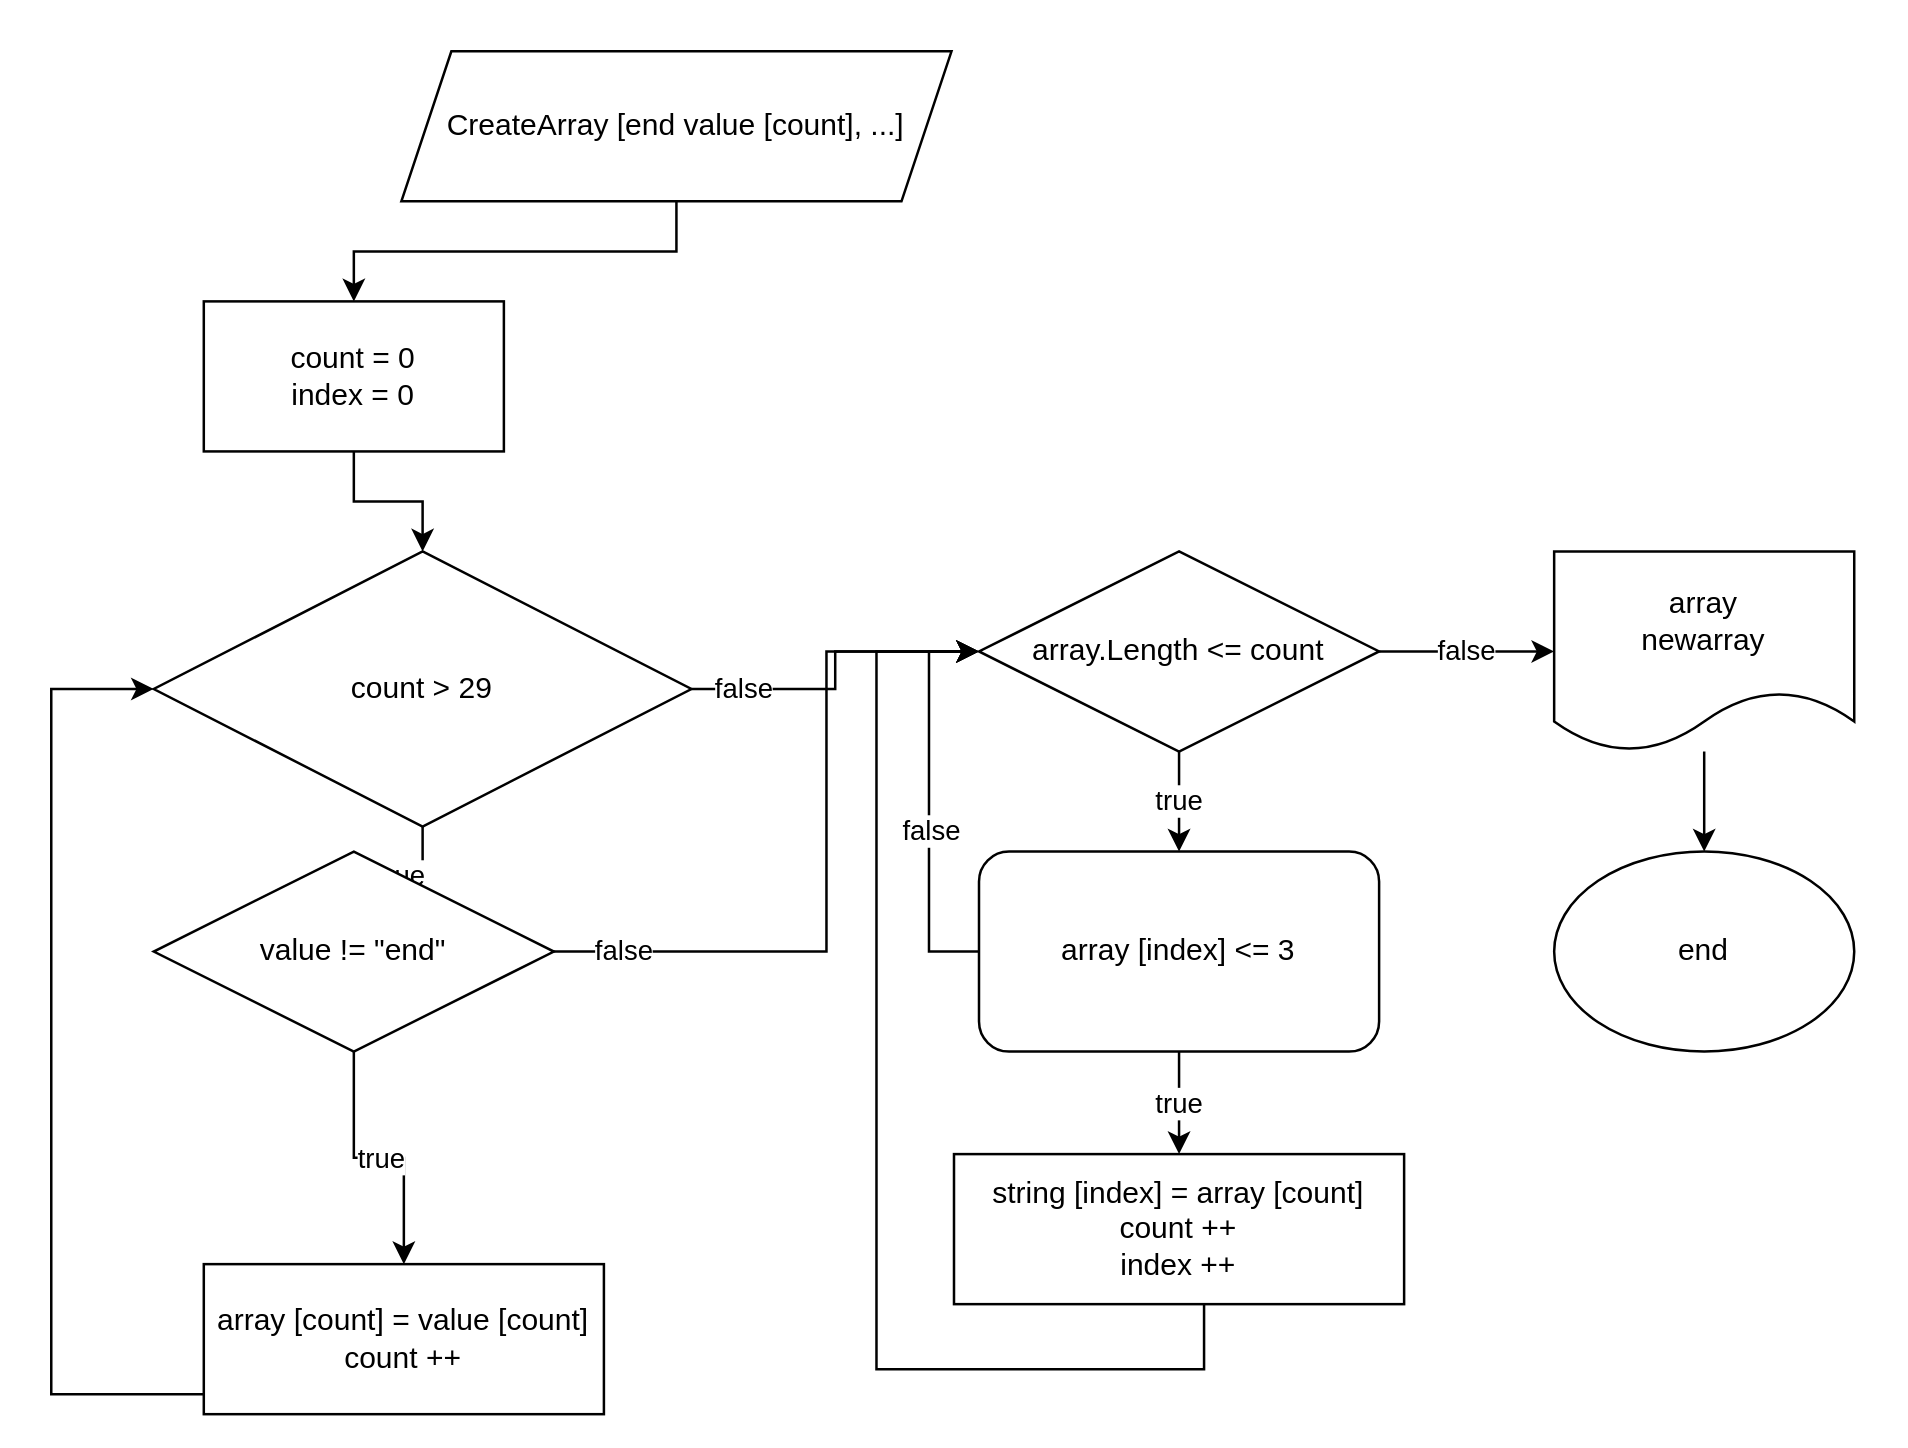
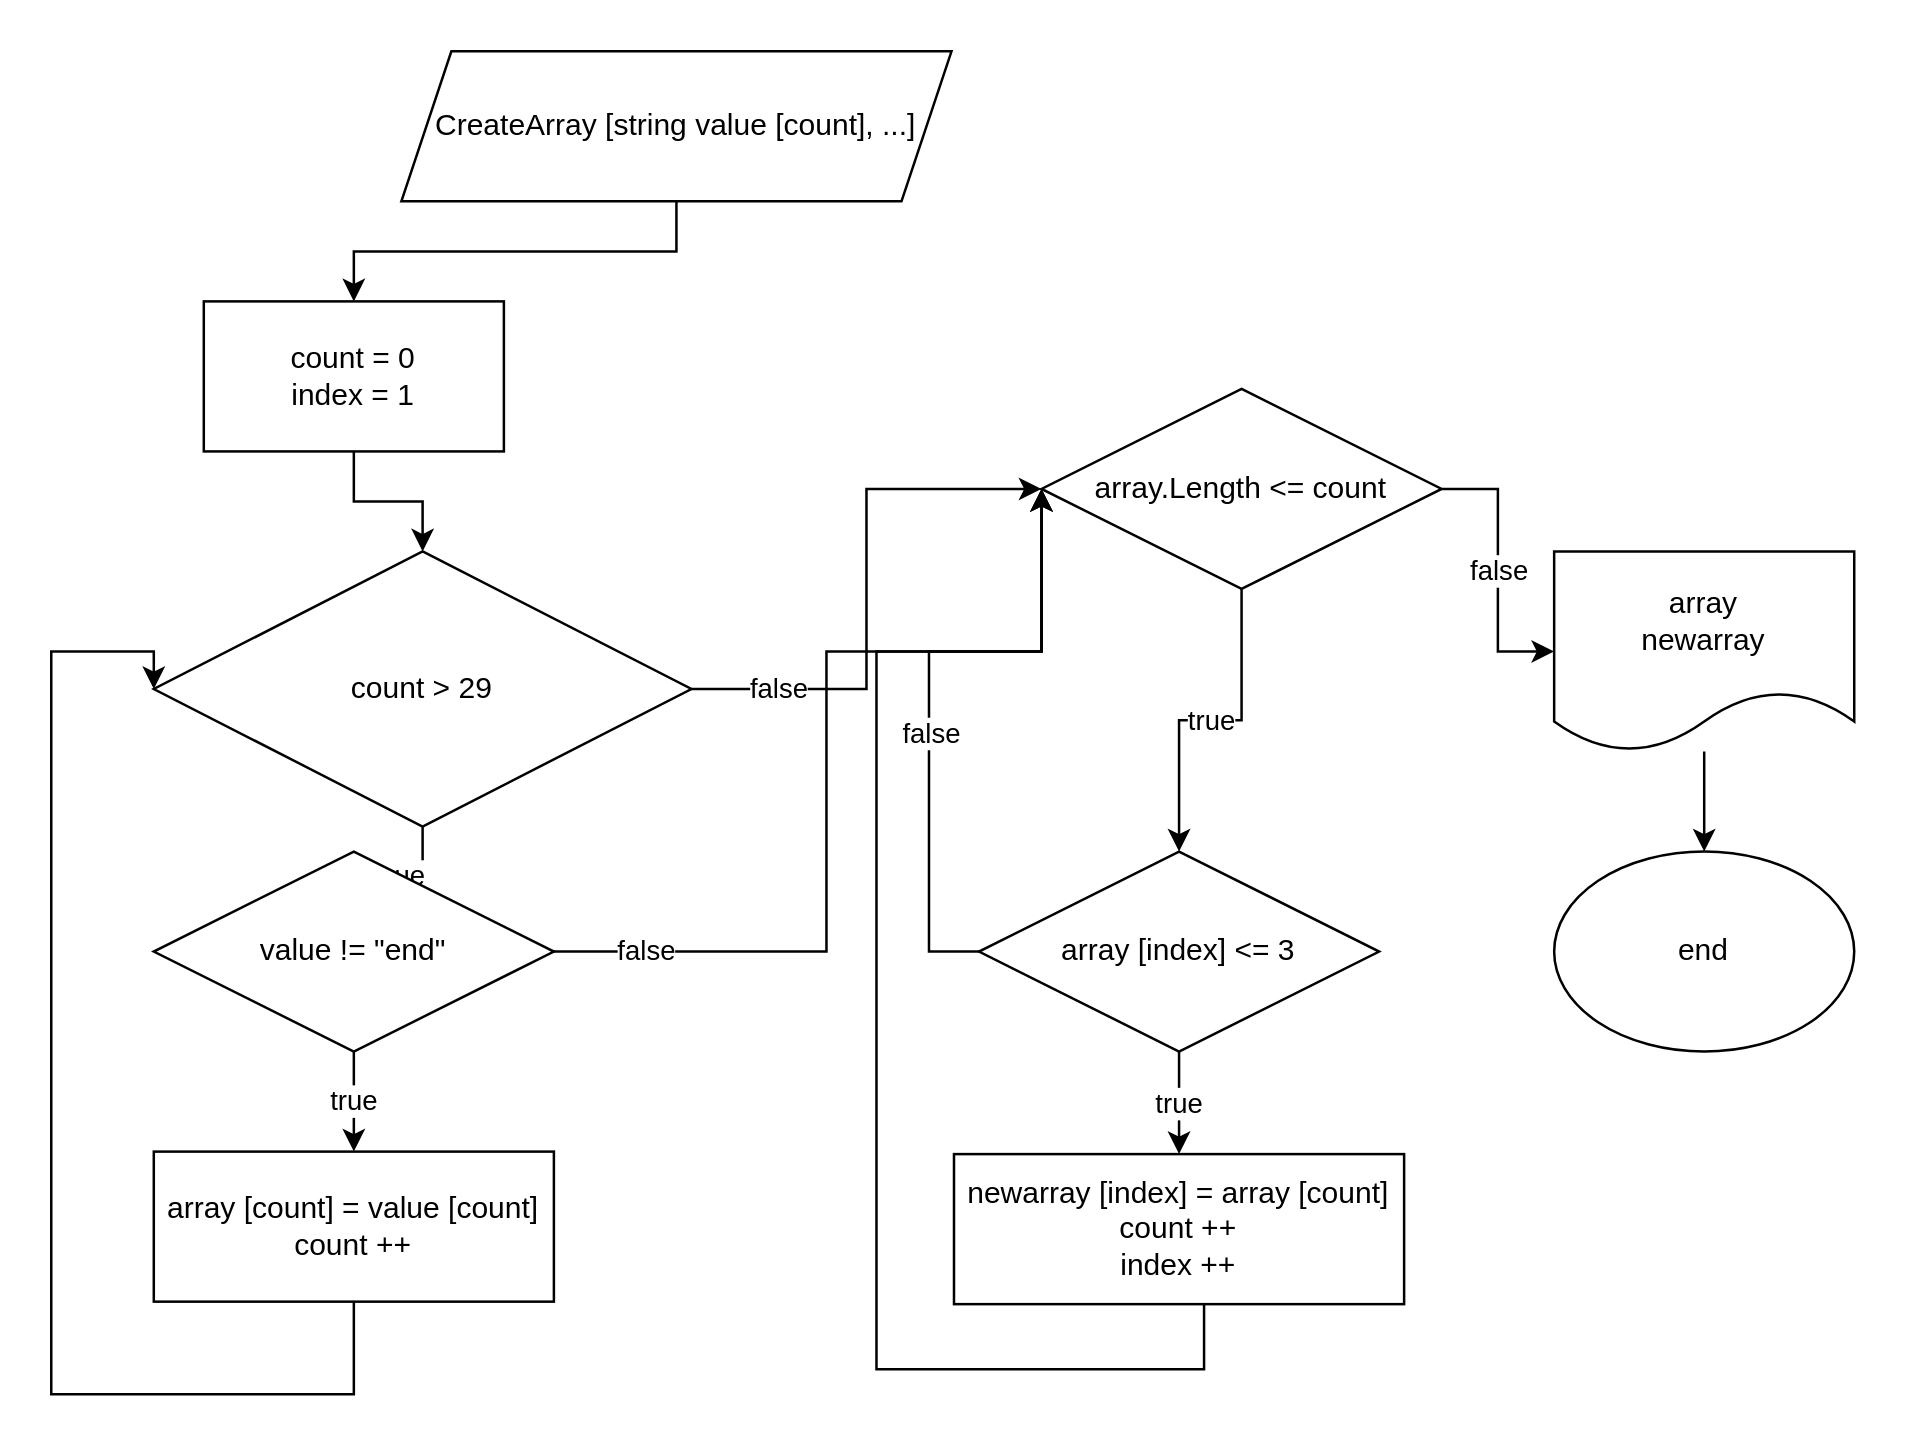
  <mxCell id="0" />
  <mxCell id="1" parent="0" />
  <mxCell id="2" style="edgeStyle=orthogonalEdgeStyle;rounded=0;orthogonalLoop=1;jettySize=auto;html=1;" edge="1" parent="1" source="3" target="11"><mxGeometry relative="1" as="geometry" /></mxCell>
- <mxCell id="3" value="CreateArray [end value [count], ...]" style="shape=parallelogram;perimeter=parallelogramPerimeter;whiteSpace=wrap;html=1;fixedSize=1;" vertex="1" parent="1"><mxGeometry x="160" y="20" width="220" height="60" as="geometry" /></mxCell>
+ <mxCell id="3" value="CreateArray [string value [count], ...]" style="shape=parallelogram;perimeter=parallelogramPerimeter;whiteSpace=wrap;html=1;fixedSize=1;" vertex="1" parent="1"><mxGeometry x="160" y="20" width="220" height="60" as="geometry" /></mxCell>
  <mxCell id="4" value="false" style="edgeStyle=orthogonalEdgeStyle;rounded=0;orthogonalLoop=1;jettySize=auto;html=1;exitX=1;exitY=0.5;exitDx=0;exitDy=0;entryX=0;entryY=0.5;entryDx=0;entryDy=0;" edge="1" parent="1" source="6" target="15"><mxGeometry x="-0.678" relative="1" as="geometry"><mxPoint x="231" y="260" as="sourcePoint" /><mxPoint x="401" y="260" as="targetPoint" /><mxPoint as="offset" /></mxGeometry></mxCell>
  <mxCell id="5" value="true" style="edgeStyle=orthogonalEdgeStyle;rounded=0;orthogonalLoop=1;jettySize=auto;html=1;entryX=0.5;entryY=0;entryDx=0;entryDy=0;" edge="1" parent="1" source="6" target="9"><mxGeometry relative="1" as="geometry" /></mxCell>
  <mxCell id="6" value="count &amp;gt; 29" style="rhombus;whiteSpace=wrap;html=1;" vertex="1" parent="1"><mxGeometry x="61" y="220" width="215" height="110" as="geometry" /></mxCell>
  <mxCell id="7" value="true" style="edgeStyle=orthogonalEdgeStyle;rounded=0;orthogonalLoop=1;jettySize=auto;html=1;" edge="1" parent="1" source="9" target="13"><mxGeometry relative="1" as="geometry" /></mxCell>
  <mxCell id="8" value="false" style="edgeStyle=orthogonalEdgeStyle;rounded=0;orthogonalLoop=1;jettySize=auto;html=1;entryX=0;entryY=0.5;entryDx=0;entryDy=0;" edge="1" parent="1" source="9" target="15"><mxGeometry x="-0.806" relative="1" as="geometry"><mxPoint x="380" y="297" as="targetPoint" /><Array as="points"><mxPoint x="330" y="380" /><mxPoint x="330" y="260" /></Array><mxPoint as="offset" /></mxGeometry></mxCell>
  <mxCell id="9" value="value != &quot;end&quot;" style="rhombus;whiteSpace=wrap;html=1;" vertex="1" parent="1"><mxGeometry x="61" y="340" width="160" height="80" as="geometry" /></mxCell>
  <mxCell id="10" style="edgeStyle=orthogonalEdgeStyle;rounded=0;orthogonalLoop=1;jettySize=auto;html=1;" edge="1" parent="1" source="11" target="6"><mxGeometry relative="1" as="geometry"><mxPoint x="141" y="220" as="targetPoint" /></mxGeometry></mxCell>
- <mxCell id="11" value="count = 0&lt;br&gt;index = 0" style="whiteSpace=wrap;html=1;" vertex="1" parent="1"><mxGeometry x="81" y="120" width="120" height="60" as="geometry" /></mxCell>
+ <mxCell id="11" value="count = 0&lt;br&gt;index = 1" style="whiteSpace=wrap;html=1;" vertex="1" parent="1"><mxGeometry x="81" y="120" width="120" height="60" as="geometry" /></mxCell>
  <mxCell id="12" style="edgeStyle=orthogonalEdgeStyle;rounded=0;orthogonalLoop=1;jettySize=auto;html=1;entryX=0;entryY=0.5;entryDx=0;entryDy=0;" edge="1" parent="1" source="13" target="6"><mxGeometry relative="1" as="geometry"><Array as="points"><mxPoint x="141" y="557" /><mxPoint x="20" y="557" /><mxPoint x="20" y="260" /></Array></mxGeometry></mxCell>
- <mxCell id="13" value="array [count] = value [count]&lt;br&gt;count ++" style="whiteSpace=wrap;html=1;" vertex="1" parent="1"><mxGeometry x="81" y="505" width="160" height="60" as="geometry" /></mxCell>
+ <mxCell id="13" value="array [count] = value [count]&lt;br&gt;count ++" style="whiteSpace=wrap;html=1;" vertex="1" parent="1"><mxGeometry x="61" y="460" width="160" height="60" as="geometry" /></mxCell>
  <mxCell id="14" value="false" style="edgeStyle=orthogonalEdgeStyle;rounded=0;orthogonalLoop=1;jettySize=auto;html=1;" edge="1" parent="1" source="15" target="24"><mxGeometry relative="1" as="geometry" /></mxCell>
- <mxCell id="15" value="array.Length &amp;lt;= count" style="rhombus;whiteSpace=wrap;html=1;" vertex="1" parent="1"><mxGeometry x="391" y="220" width="160" height="80" as="geometry" /></mxCell>
+ <mxCell id="15" value="array.Length &amp;lt;= count" style="rhombus;whiteSpace=wrap;html=1;" vertex="1" parent="1"><mxGeometry x="416" y="155" width="160" height="80" as="geometry" /></mxCell>
  <mxCell id="16" style="edgeStyle=orthogonalEdgeStyle;rounded=0;orthogonalLoop=1;jettySize=auto;html=1;entryX=0;entryY=0.5;entryDx=0;entryDy=0;" edge="1" parent="1" source="18" target="15"><mxGeometry relative="1" as="geometry"><Array as="points"><mxPoint x="371" y="380" /><mxPoint x="371" y="260" /></Array></mxGeometry></mxCell>
  <mxCell id="17" value="false" style="edgeLabel;html=1;align=center;verticalAlign=middle;resizable=0;points=[];" vertex="1" connectable="0" parent="16"><mxGeometry x="-0.137" relative="1" as="geometry"><mxPoint as="offset" /></mxGeometry></mxCell>
- <mxCell id="18" value="array [index] &amp;lt;= 3" style="whiteSpace=wrap;html=1;rounded=1;" vertex="1" parent="1"><mxGeometry x="391" y="340" width="160" height="80" as="geometry" /></mxCell>
+ <mxCell id="18" value="array [index] &amp;lt;= 3" style="rhombus;whiteSpace=wrap;html=1;" vertex="1" parent="1"><mxGeometry x="391" y="340" width="160" height="80" as="geometry" /></mxCell>
  <mxCell id="19" value="true" style="edgeStyle=orthogonalEdgeStyle;rounded=0;orthogonalLoop=1;jettySize=auto;html=1;exitX=0.5;exitY=1;exitDx=0;exitDy=0;" edge="1" parent="1" source="15" target="18"><mxGeometry relative="1" as="geometry"><mxPoint x="161" y="320" as="sourcePoint" /><mxPoint x="161" y="360" as="targetPoint" /></mxGeometry></mxCell>
  <mxCell id="20" style="edgeStyle=orthogonalEdgeStyle;rounded=0;orthogonalLoop=1;jettySize=auto;html=1;entryX=0;entryY=0.5;entryDx=0;entryDy=0;" edge="1" parent="1" source="21" target="15"><mxGeometry relative="1" as="geometry"><Array as="points"><mxPoint x="481" y="547" /><mxPoint x="350" y="547" /><mxPoint x="350" y="260" /></Array></mxGeometry></mxCell>
- <mxCell id="21" value="string [index] = array [count]&lt;br&gt;count ++&lt;br&gt;index ++" style="whiteSpace=wrap;html=1;" vertex="1" parent="1"><mxGeometry x="381" y="461" width="180" height="60" as="geometry" /></mxCell>
+ <mxCell id="21" value="newarray [index] = array [count]&lt;br&gt;count ++&lt;br&gt;index ++" style="whiteSpace=wrap;html=1;" vertex="1" parent="1"><mxGeometry x="381" y="461" width="180" height="60" as="geometry" /></mxCell>
  <mxCell id="22" value="true" style="edgeStyle=orthogonalEdgeStyle;rounded=0;orthogonalLoop=1;jettySize=auto;html=1;exitX=0.5;exitY=1;exitDx=0;exitDy=0;entryX=0.5;entryY=0;entryDx=0;entryDy=0;" edge="1" parent="1" source="18" target="21"><mxGeometry relative="1" as="geometry"><mxPoint x="161" y="320" as="sourcePoint" /><mxPoint x="161" y="360" as="targetPoint" /></mxGeometry></mxCell>
  <mxCell id="23" value="" style="edgeStyle=orthogonalEdgeStyle;rounded=0;orthogonalLoop=1;jettySize=auto;html=1;" edge="1" parent="1" source="24" target="25"><mxGeometry relative="1" as="geometry" /></mxCell>
  <mxCell id="24" value="array&lt;br&gt;newarray" style="shape=document;whiteSpace=wrap;html=1;boundedLbl=1;" vertex="1" parent="1"><mxGeometry x="621" y="220" width="120" height="80" as="geometry" /></mxCell>
  <mxCell id="25" value="end" style="ellipse;whiteSpace=wrap;html=1;" vertex="1" parent="1"><mxGeometry x="621" y="340" width="120" height="80" as="geometry" /></mxCell>
